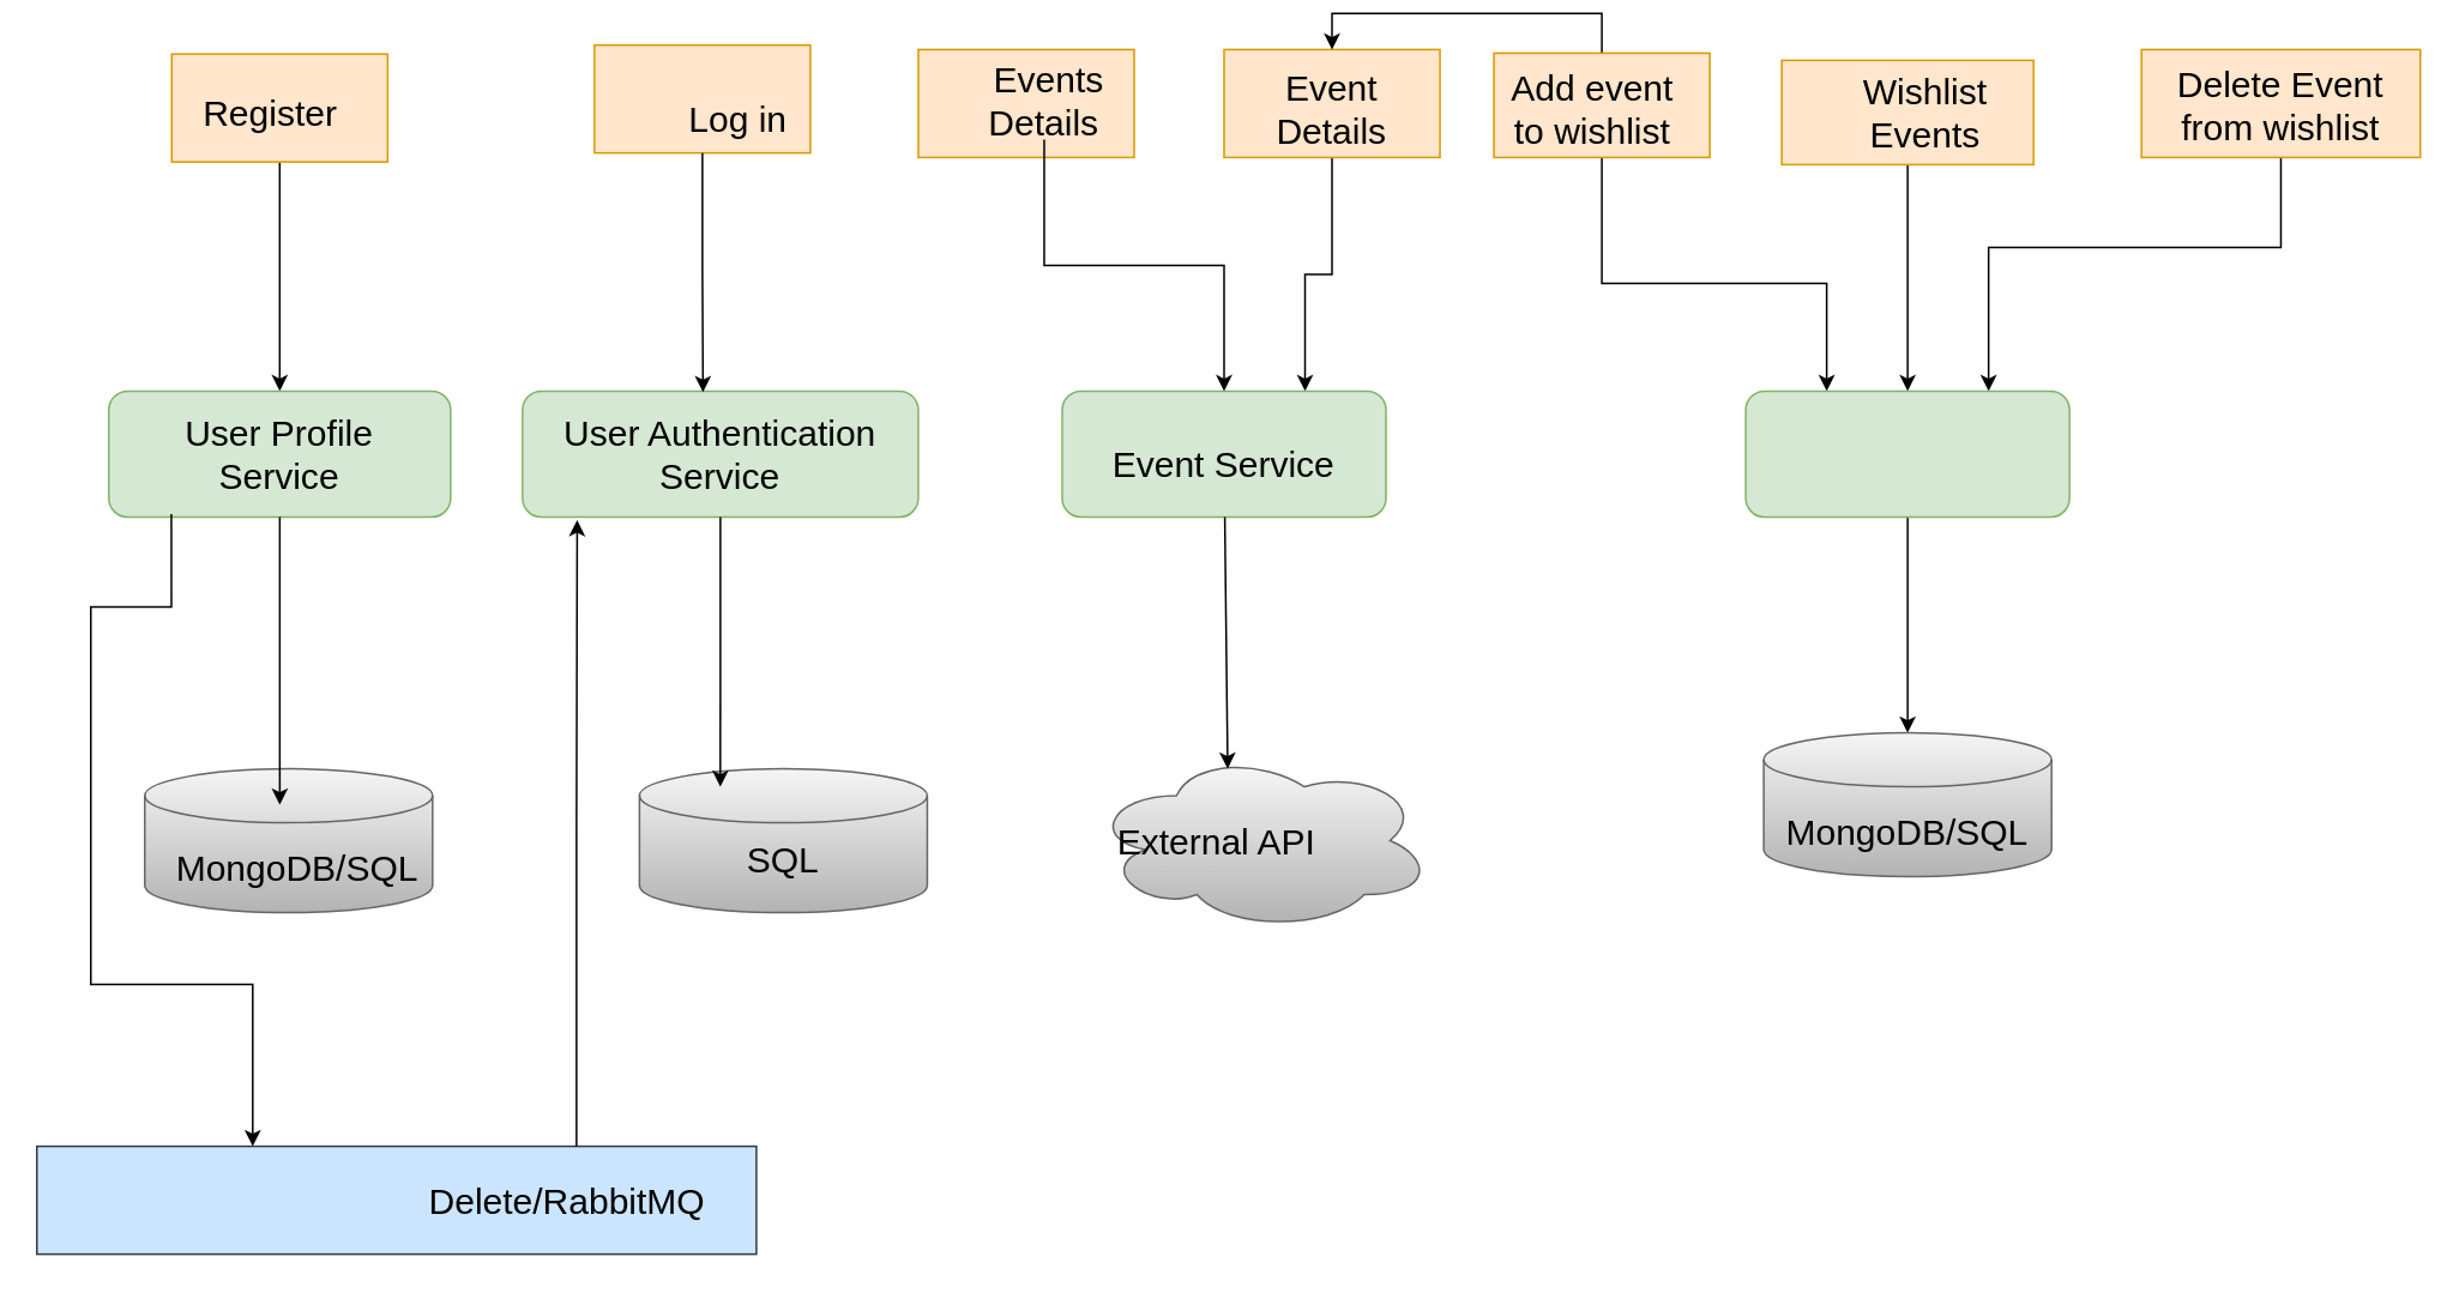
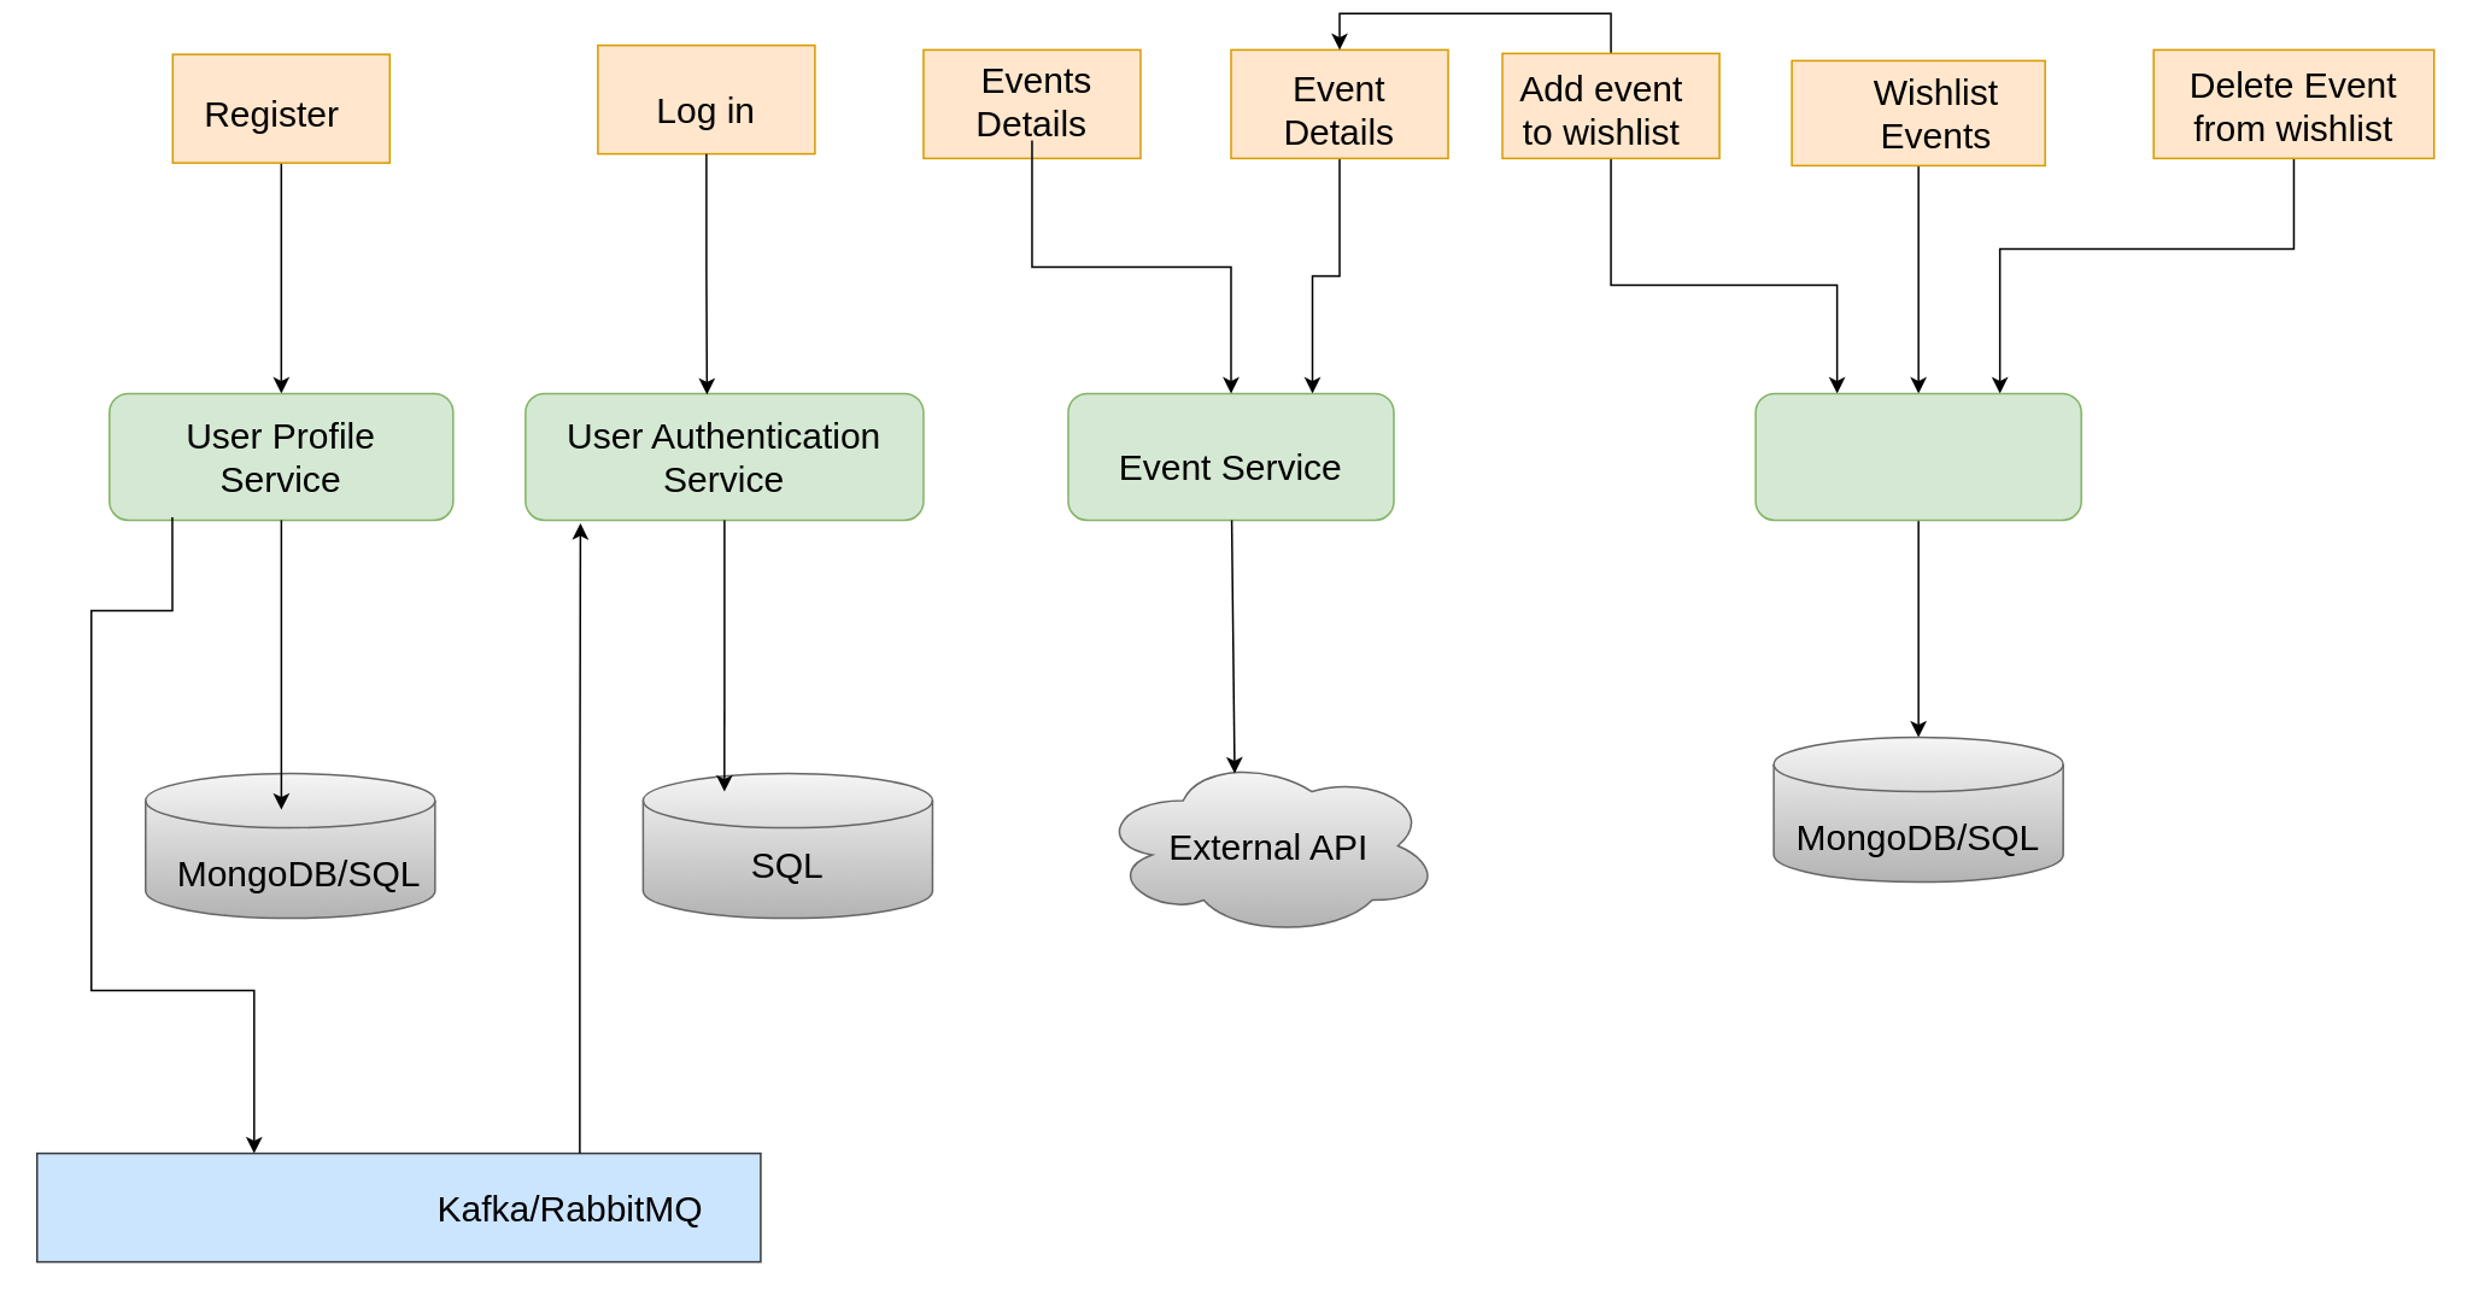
  <mxCell id="0" />
  <mxCell id="1" parent="0" />
  <mxCell id="2" style="edgeStyle=orthogonalEdgeStyle;rounded=0;orthogonalLoop=1;jettySize=auto;html=1;entryX=0.5;entryY=0;entryDx=0;entryDy=0;" edge="1" parent="1" source="3" target="15"><mxGeometry relative="1" as="geometry" /></mxCell>
  <mxCell id="3" value="" style="rounded=0;whiteSpace=wrap;html=1;fillColor=#ffe6cc;strokeColor=#d79b00;" vertex="1" parent="1"><mxGeometry x="95" y="25.5" width="120" height="60" as="geometry" /></mxCell>
  <mxCell id="4" value="" style="rounded=0;whiteSpace=wrap;html=1;fillColor=#ffe6cc;strokeColor=#d79b00;" vertex="1" parent="1"><mxGeometry x="330" y="20.5" width="120" height="60" as="geometry" /></mxCell>
  <mxCell id="5" value="" style="rounded=0;whiteSpace=wrap;html=1;fillColor=#ffe6cc;strokeColor=#d79b00;" vertex="1" parent="1"><mxGeometry x="510" y="23" width="120" height="60" as="geometry" /></mxCell>
  <mxCell id="6" style="edgeStyle=orthogonalEdgeStyle;rounded=0;orthogonalLoop=1;jettySize=auto;html=1;entryX=0.75;entryY=0;entryDx=0;entryDy=0;" edge="1" parent="1" source="7" target="17"><mxGeometry relative="1" as="geometry" /></mxCell>
  <mxCell id="7" value="" style="rounded=0;whiteSpace=wrap;html=1;fillColor=#ffe6cc;strokeColor=#d79b00;" vertex="1" parent="1"><mxGeometry x="680" y="23" width="120" height="60" as="geometry" /></mxCell>
  <mxCell id="8" style="edgeStyle=orthogonalEdgeStyle;rounded=0;orthogonalLoop=1;jettySize=auto;html=1;entryX=0.25;entryY=0;entryDx=0;entryDy=0;" edge="1" parent="1" source="10" target="19"><mxGeometry relative="1" as="geometry"><Array as="points"><mxPoint x="890" y="153" /><mxPoint x="1015" y="153" /></Array></mxGeometry></mxCell>
  <mxCell id="9" style="edgeStyle=orthogonalEdgeStyle;rounded=0;orthogonalLoop=1;jettySize=auto;html=1;exitX=0.5;exitY=0;exitDx=0;exitDy=0;entryX=0.5;entryY=0;entryDx=0;entryDy=0;" edge="1" parent="1" source="10" target="7"><mxGeometry relative="1" as="geometry" /></mxCell>
  <mxCell id="10" value="" style="rounded=0;whiteSpace=wrap;html=1;fillColor=#ffe6cc;strokeColor=#d79b00;" vertex="1" parent="1"><mxGeometry x="830" y="25" width="120" height="58" as="geometry" /></mxCell>
  <mxCell id="11" style="edgeStyle=orthogonalEdgeStyle;rounded=0;orthogonalLoop=1;jettySize=auto;html=1;entryX=0.75;entryY=0;entryDx=0;entryDy=0;" edge="1" parent="1" source="12" target="19"><mxGeometry relative="1" as="geometry"><Array as="points"><mxPoint x="1268" y="133" /><mxPoint x="1105" y="133" /></Array></mxGeometry></mxCell>
  <mxCell id="12" value="" style="rounded=0;whiteSpace=wrap;html=1;fillColor=#ffe6cc;strokeColor=#d79b00;" vertex="1" parent="1"><mxGeometry x="1190" y="23" width="155" height="60" as="geometry" /></mxCell>
  <mxCell id="13" style="rounded=0;orthogonalLoop=1;jettySize=auto;html=1;" edge="1" parent="1" source="14" target="19"><mxGeometry relative="1" as="geometry" /></mxCell>
  <mxCell id="14" value="" style="rounded=0;whiteSpace=wrap;html=1;fillColor=#ffe6cc;strokeColor=#d79b00;" vertex="1" parent="1"><mxGeometry x="990" y="29" width="140" height="58" as="geometry" /></mxCell>
  <mxCell id="15" value="" style="rounded=1;whiteSpace=wrap;html=1;fillColor=#d5e8d4;strokeColor=#82b366;" vertex="1" parent="1"><mxGeometry x="60" y="213" width="190" height="70" as="geometry" /></mxCell>
  <mxCell id="16" value="" style="rounded=1;whiteSpace=wrap;html=1;fillColor=#d5e8d4;strokeColor=#82b366;" vertex="1" parent="1"><mxGeometry x="290" y="213" width="220" height="70" as="geometry" /></mxCell>
  <mxCell id="17" value="" style="rounded=1;whiteSpace=wrap;html=1;fillColor=#d5e8d4;strokeColor=#82b366;" vertex="1" parent="1"><mxGeometry x="590" y="213" width="180" height="70" as="geometry" /></mxCell>
  <mxCell id="18" style="rounded=0;orthogonalLoop=1;jettySize=auto;html=1;exitX=0.5;exitY=1;exitDx=0;exitDy=0;" edge="1" parent="1" source="19" target="22"><mxGeometry relative="1" as="geometry" /></mxCell>
  <mxCell id="19" value="" style="rounded=1;whiteSpace=wrap;html=1;fillColor=#d5e8d4;strokeColor=#82b366;" vertex="1" parent="1"><mxGeometry x="970" y="213" width="180" height="70" as="geometry" /></mxCell>
  <mxCell id="20" value="" style="shape=cylinder3;whiteSpace=wrap;html=1;boundedLbl=1;backgroundOutline=1;size=15;fillColor=#f5f5f5;gradientColor=#b3b3b3;strokeColor=#666666;" vertex="1" parent="1"><mxGeometry x="80" y="423" width="160" height="80" as="geometry" /></mxCell>
  <mxCell id="21" value="" style="shape=cylinder3;whiteSpace=wrap;html=1;boundedLbl=1;backgroundOutline=1;size=15;fillColor=#f5f5f5;gradientColor=#b3b3b3;strokeColor=#666666;" vertex="1" parent="1"><mxGeometry x="355" y="423" width="160" height="80" as="geometry" /></mxCell>
  <mxCell id="22" value="" style="shape=cylinder3;whiteSpace=wrap;html=1;boundedLbl=1;backgroundOutline=1;size=15;fillColor=#f5f5f5;gradientColor=#b3b3b3;strokeColor=#666666;" vertex="1" parent="1"><mxGeometry x="980" y="403" width="160" height="80" as="geometry" /></mxCell>
  <mxCell id="23" value="" style="ellipse;shape=cloud;whiteSpace=wrap;html=1;fillColor=#f5f5f5;gradientColor=#b3b3b3;strokeColor=#666666;" vertex="1" parent="1"><mxGeometry x="606" y="413" width="190" height="100" as="geometry" /></mxCell>
  <mxCell id="24" value="" style="rounded=0;whiteSpace=wrap;html=1;fillColor=#cce5ff;strokeColor=#36393d;" vertex="1" parent="1"><mxGeometry x="20" y="633" width="400" height="60" as="geometry" /></mxCell>
  <mxCell id="25" value="&lt;font style=&quot;font-size: 20px;&quot;&gt;Register&lt;/font&gt;" style="text;html=1;strokeColor=none;fillColor=none;align=center;verticalAlign=middle;whiteSpace=wrap;rounded=0;" vertex="1" parent="1"><mxGeometry x="115" y="40.5" width="70" height="35" as="geometry" /></mxCell>
- <mxCell id="26" value="Log in" style="text;html=1;strokeColor=none;fillColor=none;align=center;verticalAlign=middle;whiteSpace=wrap;rounded=0;fontSize=20;" vertex="1" parent="1"><mxGeometry x="380" y="45.5" width="60" height="30" as="geometry" /></mxCell>
+ <mxCell id="26" value="Log in" style="text;html=1;strokeColor=none;fillColor=none;align=center;verticalAlign=middle;whiteSpace=wrap;rounded=0;fontSize=20;" vertex="1" parent="1"><mxGeometry x="360" y="40.5" width="60" height="30" as="geometry" /></mxCell>
  <mxCell id="27" style="edgeStyle=orthogonalEdgeStyle;rounded=0;orthogonalLoop=1;jettySize=auto;html=1;entryX=0.5;entryY=0;entryDx=0;entryDy=0;" edge="1" parent="1" source="28" target="17"><mxGeometry relative="1" as="geometry" /></mxCell>
- <mxCell id="28" value="&amp;nbsp;Events Details" style="text;html=1;strokeColor=none;fillColor=none;align=center;verticalAlign=middle;whiteSpace=wrap;rounded=0;fontSize=20;" vertex="1" parent="1"><mxGeometry x="535" y="28" width="90" height="45" as="geometry" /></mxCell>
+ <mxCell id="28" value="&amp;nbsp;Events Details" style="text;html=1;strokeColor=none;fillColor=none;align=center;verticalAlign=middle;whiteSpace=wrap;rounded=0;fontSize=20;" vertex="1" parent="1"><mxGeometry x="525" y="28" width="90" height="45" as="geometry" /></mxCell>
  <mxCell id="29" value="Event Details" style="text;html=1;strokeColor=none;fillColor=none;align=center;verticalAlign=middle;whiteSpace=wrap;rounded=0;fontSize=20;" vertex="1" parent="1"><mxGeometry x="695" y="35.5" width="90" height="40" as="geometry" /></mxCell>
  <mxCell id="30" value="Add event to wishlist" style="text;html=1;strokeColor=none;fillColor=none;align=center;verticalAlign=middle;whiteSpace=wrap;rounded=0;fontSize=20;" vertex="1" parent="1"><mxGeometry x="830" y="36.75" width="110" height="37.5" as="geometry" /></mxCell>
  <mxCell id="31" value="Wishlist Events" style="text;html=1;strokeColor=none;fillColor=none;align=center;verticalAlign=middle;whiteSpace=wrap;rounded=0;fontSize=20;" vertex="1" parent="1"><mxGeometry x="1020" y="39" width="100" height="38" as="geometry" /></mxCell>
  <mxCell id="32" value="Delete Event from wishlist" style="text;html=1;strokeColor=none;fillColor=none;align=center;verticalAlign=middle;whiteSpace=wrap;rounded=0;fontSize=20;" vertex="1" parent="1"><mxGeometry x="1205" y="29" width="125" height="50" as="geometry" /></mxCell>
  <mxCell id="33" value="User Profile Service" style="text;html=1;align=center;verticalAlign=middle;whiteSpace=wrap;rounded=0;fontSize=20;" vertex="1" parent="1"><mxGeometry x="80" y="233" width="150" height="30" as="geometry" /></mxCell>
  <mxCell id="34" value="User Authentication Service" style="text;html=1;strokeColor=none;fillColor=none;align=center;verticalAlign=middle;whiteSpace=wrap;rounded=0;fontSize=20;" vertex="1" parent="1"><mxGeometry x="305" y="223" width="190" height="50" as="geometry" /></mxCell>
  <mxCell id="35" value="Event Service" style="text;html=1;strokeColor=none;fillColor=none;align=center;verticalAlign=middle;whiteSpace=wrap;rounded=0;fontSize=20;" vertex="1" parent="1"><mxGeometry x="615" y="233" width="130" height="40" as="geometry" /></mxCell>
- <mxCell id="36" value="Delete/RabbitMQ" style="text;html=1;strokeColor=none;fillColor=none;align=center;verticalAlign=middle;whiteSpace=wrap;rounded=0;fontSize=20;" vertex="1" parent="1"><mxGeometry x="215" y="648" width="200" height="30" as="geometry" /></mxCell>
+ <mxCell id="36" value="Kafka/RabbitMQ" style="text;html=1;strokeColor=none;fillColor=none;align=center;verticalAlign=middle;whiteSpace=wrap;rounded=0;fontSize=20;" vertex="1" parent="1"><mxGeometry x="215" y="648" width="200" height="30" as="geometry" /></mxCell>
  <mxCell id="37" value="MongoDB/SQL" style="text;html=1;strokeColor=none;fillColor=none;align=center;verticalAlign=middle;whiteSpace=wrap;rounded=0;fontSize=20;" vertex="1" parent="1"><mxGeometry x="90" y="463" width="150" height="30" as="geometry" /></mxCell>
  <mxCell id="38" value="MongoDB/SQL" style="text;html=1;strokeColor=none;fillColor=none;align=center;verticalAlign=middle;whiteSpace=wrap;rounded=0;fontSize=20;" vertex="1" parent="1"><mxGeometry x="985" y="443" width="150" height="30" as="geometry" /></mxCell>
  <mxCell id="39" value="SQL" style="text;html=1;strokeColor=none;fillColor=none;align=center;verticalAlign=middle;whiteSpace=wrap;rounded=0;fontSize=20;" vertex="1" parent="1"><mxGeometry x="385" y="458" width="100" height="30" as="geometry" /></mxCell>
- <mxCell id="40" value="External API" style="text;html=1;strokeColor=none;fillColor=none;align=center;verticalAlign=middle;whiteSpace=wrap;rounded=0;fontSize=20;" vertex="1" parent="1"><mxGeometry x="616" y="448" width="120" height="30" as="geometry" /></mxCell>
+ <mxCell id="40" value="External API" style="text;html=1;strokeColor=none;fillColor=none;align=center;verticalAlign=middle;whiteSpace=wrap;rounded=0;fontSize=20;" vertex="1" parent="1"><mxGeometry x="641" y="448" width="120" height="30" as="geometry" /></mxCell>
  <mxCell id="41" style="edgeStyle=orthogonalEdgeStyle;rounded=0;orthogonalLoop=1;jettySize=auto;html=1;entryX=0.469;entryY=0.25;entryDx=0;entryDy=0;entryPerimeter=0;" edge="1" parent="1" source="15" target="20"><mxGeometry relative="1" as="geometry" /></mxCell>
  <mxCell id="42" style="edgeStyle=orthogonalEdgeStyle;rounded=0;orthogonalLoop=1;jettySize=auto;html=1;exitX=0.5;exitY=1;exitDx=0;exitDy=0;" edge="1" parent="1" source="36" target="36"><mxGeometry relative="1" as="geometry" /></mxCell>
  <mxCell id="43" style="rounded=0;orthogonalLoop=1;jettySize=auto;html=1;exitX=0.183;exitY=0.976;exitDx=0;exitDy=0;edgeStyle=orthogonalEdgeStyle;exitPerimeter=0;" edge="1" parent="1" source="15" target="24"><mxGeometry relative="1" as="geometry"><mxPoint x="147.5" y="253" as="sourcePoint" /><mxPoint x="140" y="613" as="targetPoint" /><Array as="points"><mxPoint x="95" y="333" /><mxPoint x="50" y="333" /><mxPoint x="50" y="543" /><mxPoint x="140" y="543" /></Array></mxGeometry></mxCell>
  <mxCell id="44" style="edgeStyle=orthogonalEdgeStyle;rounded=0;orthogonalLoop=1;jettySize=auto;html=1;exitX=0.75;exitY=0;exitDx=0;exitDy=0;entryX=0.138;entryY=1.024;entryDx=0;entryDy=0;entryPerimeter=0;" edge="1" parent="1" source="24" target="16"><mxGeometry relative="1" as="geometry" /></mxCell>
  <mxCell id="45" style="edgeStyle=orthogonalEdgeStyle;rounded=0;orthogonalLoop=1;jettySize=auto;html=1;exitX=0.5;exitY=1;exitDx=0;exitDy=0;entryX=0.281;entryY=0.125;entryDx=0;entryDy=0;entryPerimeter=0;" edge="1" parent="1" source="16" target="21"><mxGeometry relative="1" as="geometry" /></mxCell>
  <mxCell id="46" style="edgeStyle=orthogonalEdgeStyle;rounded=0;orthogonalLoop=1;jettySize=auto;html=1;exitX=0.5;exitY=1;exitDx=0;exitDy=0;entryX=0.456;entryY=0.008;entryDx=0;entryDy=0;entryPerimeter=0;" edge="1" parent="1" source="4" target="16"><mxGeometry relative="1" as="geometry" /></mxCell>
  <mxCell id="47" style="rounded=0;orthogonalLoop=1;jettySize=auto;html=1;entryX=0.4;entryY=0.1;entryDx=0;entryDy=0;entryPerimeter=0;" edge="1" parent="1" source="17" target="23"><mxGeometry relative="1" as="geometry" /></mxCell>
